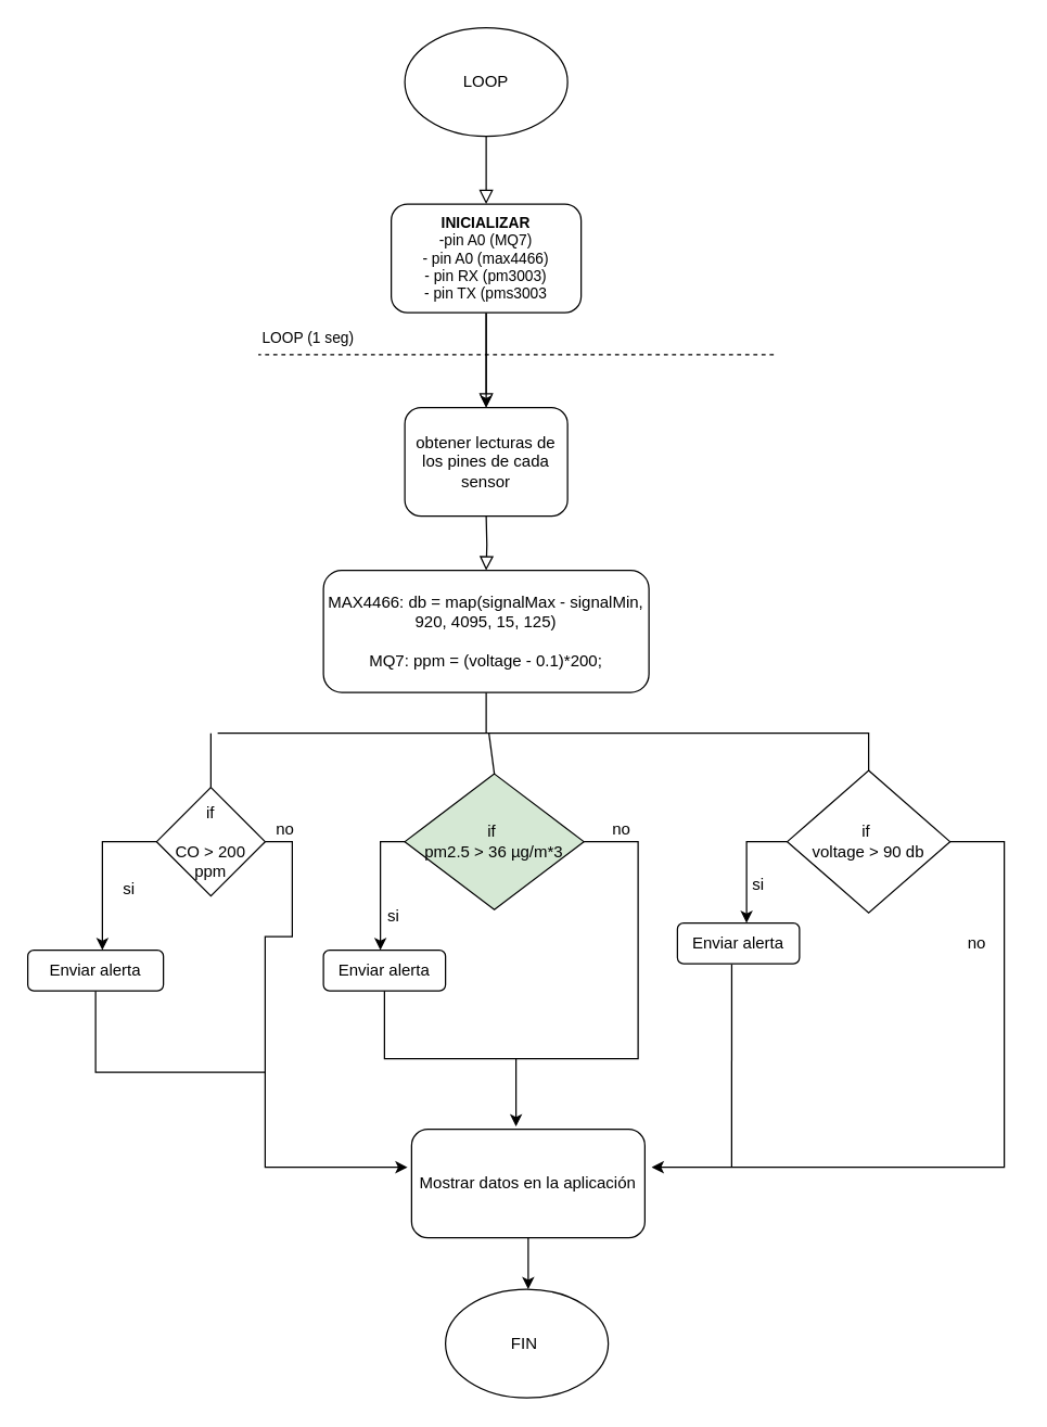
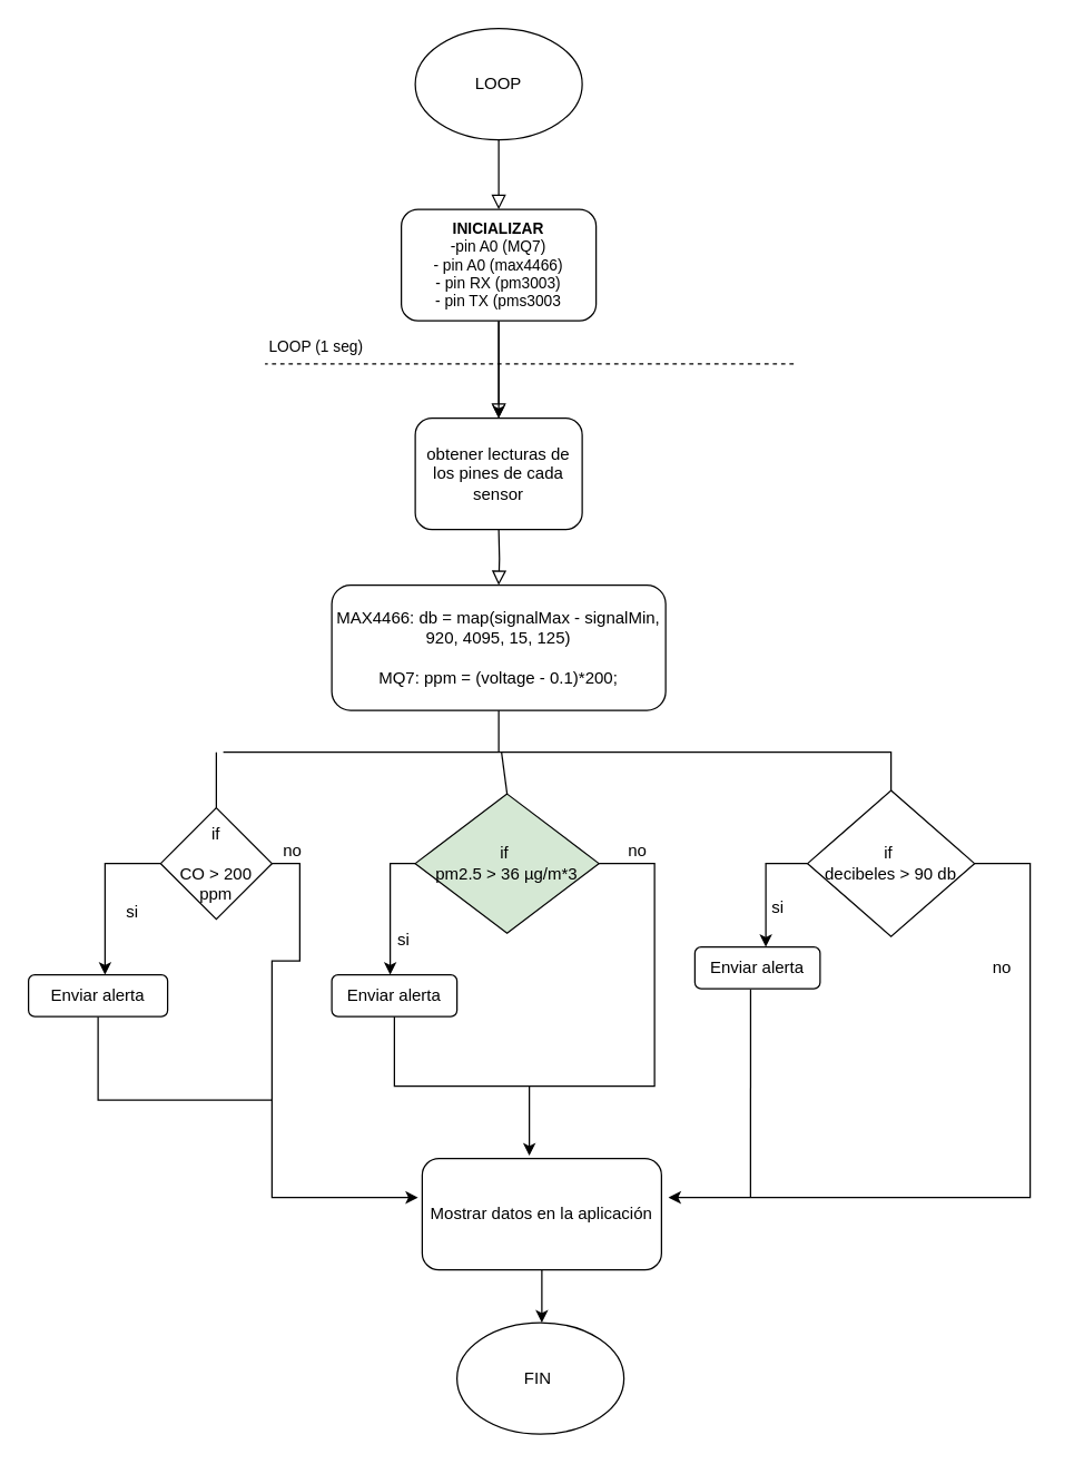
  <mxCell id="0" />
  <mxCell id="1" parent="0" />
  <mxCell id="2" value="" style="rounded=0;html=1;jettySize=auto;orthogonalLoop=1;fontSize=11;endArrow=block;endFill=0;endSize=8;strokeWidth=1;shadow=0;labelBackgroundColor=none;edgeStyle=orthogonalEdgeStyle;" parent="1" edge="1"><mxGeometry relative="1" as="geometry"><mxPoint x="358" y="100" as="sourcePoint" /><mxPoint x="358" y="150" as="targetPoint" /></mxGeometry></mxCell>
  <mxCell id="3" value="" style="rounded=0;html=1;jettySize=auto;orthogonalLoop=1;fontSize=11;endArrow=block;endFill=0;endSize=8;strokeWidth=1;shadow=0;labelBackgroundColor=none;edgeStyle=orthogonalEdgeStyle;" parent="1" edge="1"><mxGeometry y="20" relative="1" as="geometry"><mxPoint as="offset" /><mxPoint x="358" y="230" as="sourcePoint" /><mxPoint x="358" y="300" as="targetPoint" /></mxGeometry></mxCell>
  <mxCell id="4" value="" style="rounded=0;html=1;jettySize=auto;orthogonalLoop=1;fontSize=11;endArrow=block;endFill=0;endSize=8;strokeWidth=1;shadow=0;labelBackgroundColor=none;edgeStyle=orthogonalEdgeStyle;" parent="1" target="5" edge="1"><mxGeometry x="0.333" y="20" relative="1" as="geometry"><mxPoint as="offset" /><mxPoint x="358" y="380" as="sourcePoint" /></mxGeometry></mxCell>
  <mxCell id="5" value="MAX4466: db = map(signalMax - signalMin, 920, 4095, 15, 125)&lt;div&gt;&lt;br&gt;&lt;/div&gt;&lt;div&gt;MQ7: ppm = (voltage - 0.1)*200;&lt;/div&gt;" style="rounded=1;whiteSpace=wrap;html=1;fontSize=12;glass=0;strokeWidth=1;shadow=0;" parent="1" vertex="1"><mxGeometry x="238" y="420" width="240" height="90" as="geometry" /></mxCell>
  <mxCell id="6" value="LOOP" style="ellipse;whiteSpace=wrap;html=1;" parent="1" vertex="1"><mxGeometry x="298" y="20" width="120" height="80" as="geometry" /></mxCell>
  <mxCell id="7" style="edgeStyle=orthogonalEdgeStyle;rounded=0;orthogonalLoop=1;jettySize=auto;html=1;" edge="1" parent="1" source="8"><mxGeometry relative="1" as="geometry"><mxPoint x="358" y="300" as="targetPoint" /></mxGeometry></mxCell>
  <mxCell id="8" value="&lt;div style=&quot;font-size: 11px;&quot;&gt;&lt;span style=&quot;background-color: initial;&quot;&gt;&lt;font style=&quot;font-size: 11px;&quot;&gt;&lt;b&gt;INICIALIZAR&lt;/b&gt;&lt;/font&gt;&lt;/span&gt;&lt;/div&gt;&lt;div style=&quot;font-size: 11px;&quot;&gt;&lt;font style=&quot;font-size: 11px;&quot;&gt;&lt;span style=&quot;background-color: initial;&quot;&gt;-pin A0 (MQ7)&lt;/span&gt;&lt;br&gt;&lt;/font&gt;&lt;/div&gt;&lt;div style=&quot;font-size: 11px;&quot;&gt;&lt;div style=&quot;&quot;&gt;&lt;div style=&quot;&quot;&gt;&lt;font style=&quot;font-size: 11px;&quot;&gt;- pin A0 (max4466)&lt;/font&gt;&lt;/div&gt;&lt;div style=&quot;&quot;&gt;&lt;font style=&quot;font-size: 11px;&quot;&gt;- pin RX (pm3003)&lt;/font&gt;&lt;/div&gt;&lt;div style=&quot;&quot;&gt;&lt;font style=&quot;font-size: 11px;&quot;&gt;- pin TX (pms3003&lt;/font&gt;&lt;/div&gt;&lt;/div&gt;&lt;/div&gt;" style="rounded=1;whiteSpace=wrap;html=1;align=center;" vertex="1" parent="1"><mxGeometry x="288" y="150" width="140" height="80" as="geometry" /></mxCell>
  <mxCell id="9" value="" style="endArrow=none;dashed=1;html=1;rounded=0;" edge="1" parent="1"><mxGeometry width="50" height="50" relative="1" as="geometry"><mxPoint x="570" y="261" as="sourcePoint" /><mxPoint x="190" y="261" as="targetPoint" /></mxGeometry></mxCell>
  <mxCell id="10" value="&lt;font style=&quot;font-size: 11px;&quot;&gt;LOOP (1 seg)&lt;/font&gt;" style="text;strokeColor=none;align=center;fillColor=none;html=1;verticalAlign=middle;whiteSpace=wrap;rounded=0;strokeWidth=0;" vertex="1" parent="1"><mxGeometry x="182" y="234" width="90" height="30" as="geometry" /></mxCell>
  <mxCell id="11" value="obtener lecturas de los pines de cada sensor" style="rounded=1;whiteSpace=wrap;html=1;" vertex="1" parent="1"><mxGeometry x="298" y="300" width="120" height="80" as="geometry" /></mxCell>
  <mxCell id="12" value="" style="endArrow=none;html=1;rounded=0;entryX=0.5;entryY=1;entryDx=0;entryDy=0;" edge="1" parent="1" target="5"><mxGeometry width="50" height="50" relative="1" as="geometry"><mxPoint x="358" y="540" as="sourcePoint" /><mxPoint x="370" y="420" as="targetPoint" /></mxGeometry></mxCell>
  <mxCell id="13" value="" style="endArrow=none;html=1;rounded=0;exitX=0.5;exitY=0;exitDx=0;exitDy=0;" edge="1" parent="1" source="19"><mxGeometry width="50" height="50" relative="1" as="geometry"><mxPoint x="620" y="540" as="sourcePoint" /><mxPoint x="160" y="540" as="targetPoint" /><Array as="points"><mxPoint x="640" y="540" /></Array></mxGeometry></mxCell>
  <mxCell id="14" value="" style="endArrow=none;html=1;rounded=0;entryX=0.5;entryY=0;entryDx=0;entryDy=0;" edge="1" parent="1" target="18"><mxGeometry width="50" height="50" relative="1" as="geometry"><mxPoint x="360" y="540" as="sourcePoint" /><mxPoint x="358" y="580" as="targetPoint" /></mxGeometry></mxCell>
  <mxCell id="15" value="" style="endArrow=none;html=1;rounded=0;" edge="1" parent="1" source="17"><mxGeometry width="50" height="50" relative="1" as="geometry"><mxPoint x="155" y="540" as="sourcePoint" /><mxPoint x="155" y="580" as="targetPoint" /></mxGeometry></mxCell>
  <mxCell id="16" value="" style="endArrow=none;html=1;rounded=0;" edge="1" parent="1" target="17"><mxGeometry width="50" height="50" relative="1" as="geometry"><mxPoint x="155" y="540" as="sourcePoint" /><mxPoint x="180" y="580" as="targetPoint" /></mxGeometry></mxCell>
  <mxCell id="17" value="if&lt;div&gt;&lt;br&gt;&lt;/div&gt;&lt;div&gt;CO &amp;gt; 200 ppm&lt;/div&gt;" style="rhombus;whiteSpace=wrap;html=1;" vertex="1" parent="1"><mxGeometry x="115" y="580" width="80" height="80" as="geometry" /></mxCell>
  <mxCell id="18" value="if&amp;nbsp;&lt;div&gt;pm2.5 &amp;gt; 36&amp;nbsp;µg/m*3&lt;/div&gt;" style="rhombus;whiteSpace=wrap;html=1;fillColor=#d5e8d4;" vertex="1" parent="1"><mxGeometry x="298" y="570" width="132" height="100" as="geometry" /></mxCell>
- <mxCell id="19" value="if&amp;nbsp;&lt;div&gt;voltage &amp;gt; 90 db&lt;/div&gt;" style="rhombus;whiteSpace=wrap;html=1;" vertex="1" parent="1"><mxGeometry x="580" y="567.5" width="120" height="105" as="geometry" /></mxCell>
+ <mxCell id="19" value="if&amp;nbsp;&lt;div&gt;decibeles &amp;gt; 90 db&lt;/div&gt;" style="rhombus;whiteSpace=wrap;html=1;" vertex="1" parent="1"><mxGeometry x="580" y="567.5" width="120" height="105" as="geometry" /></mxCell>
  <mxCell id="20" value="" style="endArrow=classic;html=1;rounded=0;exitX=1;exitY=0.5;exitDx=0;exitDy=0;" edge="1" parent="1" source="17"><mxGeometry width="50" height="50" relative="1" as="geometry"><mxPoint x="205" y="670" as="sourcePoint" /><mxPoint x="300" y="860" as="targetPoint" /><Array as="points"><mxPoint x="215" y="620" /><mxPoint x="215" y="690" /><mxPoint x="195" y="690" /><mxPoint x="195" y="860" /></Array></mxGeometry></mxCell>
  <mxCell id="21" value="" style="endArrow=classic;html=1;rounded=0;exitX=0;exitY=0.5;exitDx=0;exitDy=0;" edge="1" parent="1" source="17"><mxGeometry width="50" height="50" relative="1" as="geometry"><mxPoint x="75" y="830" as="sourcePoint" /><mxPoint x="75" y="700" as="targetPoint" /><Array as="points"><mxPoint x="75" y="620" /></Array></mxGeometry></mxCell>
  <mxCell id="22" value="si" style="text;html=1;align=center;verticalAlign=middle;whiteSpace=wrap;rounded=0;" vertex="1" parent="1"><mxGeometry x="65" y="640" width="60" height="30" as="geometry" /></mxCell>
  <mxCell id="23" value="no" style="text;html=1;align=center;verticalAlign=middle;whiteSpace=wrap;rounded=0;" vertex="1" parent="1"><mxGeometry x="180" y="596" width="60" height="30" as="geometry" /></mxCell>
  <mxCell id="24" value="" style="endArrow=none;html=1;rounded=0;entryX=0.5;entryY=1;entryDx=0;entryDy=0;" edge="1" parent="1" source="26"><mxGeometry width="50" height="50" relative="1" as="geometry"><mxPoint x="195" y="790" as="sourcePoint" /><mxPoint x="75" y="730" as="targetPoint" /><Array as="points" /></mxGeometry></mxCell>
  <mxCell id="25" value="" style="endArrow=none;html=1;rounded=0;entryX=0.5;entryY=1;entryDx=0;entryDy=0;" edge="1" parent="1" target="26"><mxGeometry width="50" height="50" relative="1" as="geometry"><mxPoint x="195" y="790" as="sourcePoint" /><mxPoint x="75" y="730" as="targetPoint" /><Array as="points"><mxPoint x="70" y="790" /></Array></mxGeometry></mxCell>
  <mxCell id="26" value="Enviar alerta" style="rounded=1;whiteSpace=wrap;html=1;" vertex="1" parent="1"><mxGeometry y="700" width="100" height="30" as="geometry" x="20" /></mxCell>
  <mxCell id="27" value="" style="endArrow=classic;html=1;rounded=0;exitX=0;exitY=0.5;exitDx=0;exitDy=0;" edge="1" parent="1" source="18"><mxGeometry width="50" height="50" relative="1" as="geometry"><mxPoint x="330" y="690" as="sourcePoint" /><mxPoint x="280" y="700" as="targetPoint" /><Array as="points"><mxPoint x="280" y="620" /></Array></mxGeometry></mxCell>
  <mxCell id="28" value="si" style="text;html=1;align=center;verticalAlign=middle;whiteSpace=wrap;rounded=0;" vertex="1" parent="1"><mxGeometry x="260" y="660" width="60" height="30" as="geometry" /></mxCell>
  <mxCell id="29" value="" style="endArrow=classic;html=1;rounded=0;exitX=1;exitY=0.5;exitDx=0;exitDy=0;" edge="1" parent="1" source="18"><mxGeometry width="50" height="50" relative="1" as="geometry"><mxPoint x="330" y="690" as="sourcePoint" /><mxPoint x="380" y="830" as="targetPoint" /><Array as="points"><mxPoint x="470" y="620" /><mxPoint x="470" y="780" /><mxPoint x="380" y="780" /></Array></mxGeometry></mxCell>
  <mxCell id="30" value="no" style="text;html=1;align=center;verticalAlign=middle;whiteSpace=wrap;rounded=0;" vertex="1" parent="1"><mxGeometry x="428" y="596" width="60" height="30" as="geometry" /></mxCell>
  <mxCell id="31" value="Enviar alerta" style="rounded=1;whiteSpace=wrap;html=1;" vertex="1" parent="1"><mxGeometry x="238" y="700" width="90" height="30" as="geometry" /></mxCell>
  <mxCell id="32" value="" style="endArrow=none;html=1;rounded=0;exitX=0.5;exitY=1;exitDx=0;exitDy=0;" edge="1" parent="1" source="31"><mxGeometry width="50" height="50" relative="1" as="geometry"><mxPoint x="230" y="720" as="sourcePoint" /><mxPoint x="380" y="780" as="targetPoint" /><Array as="points"><mxPoint x="283" y="780" /><mxPoint x="380" y="780" /></Array></mxGeometry></mxCell>
  <mxCell id="33" value="" style="endArrow=classic;html=1;rounded=0;exitX=0;exitY=0.5;exitDx=0;exitDy=0;" edge="1" parent="1" source="19"><mxGeometry width="50" height="50" relative="1" as="geometry"><mxPoint x="360" y="610" as="sourcePoint" /><mxPoint x="550" y="680" as="targetPoint" /><Array as="points"><mxPoint x="550" y="620" /></Array></mxGeometry></mxCell>
  <mxCell id="34" value="si" style="text;html=1;align=center;verticalAlign=middle;whiteSpace=wrap;rounded=0;" vertex="1" parent="1"><mxGeometry x="529" y="637" width="60" height="30" as="geometry" /></mxCell>
  <mxCell id="35" value="Enviar alerta" style="rounded=1;whiteSpace=wrap;html=1;" vertex="1" parent="1"><mxGeometry x="499" y="680" width="90" height="30" as="geometry" /></mxCell>
  <mxCell id="36" value="" style="endArrow=classic;html=1;rounded=0;exitX=1;exitY=0.5;exitDx=0;exitDy=0;" edge="1" parent="1" source="19"><mxGeometry width="50" height="50" relative="1" as="geometry"><mxPoint x="650" y="630" as="sourcePoint" /><mxPoint x="480" y="860" as="targetPoint" /><Array as="points"><mxPoint x="740" y="620" /><mxPoint x="740" y="860" /></Array></mxGeometry></mxCell>
  <mxCell id="37" value="" style="endArrow=none;html=1;rounded=0;entryX=0.445;entryY=1.016;entryDx=0;entryDy=0;entryPerimeter=0;" edge="1" parent="1" target="35"><mxGeometry width="50" height="50" relative="1" as="geometry"><mxPoint x="539" y="860" as="sourcePoint" /><mxPoint x="660" y="800" as="targetPoint" /></mxGeometry></mxCell>
  <mxCell id="38" value="no" style="text;html=1;align=center;verticalAlign=middle;whiteSpace=wrap;rounded=0;" vertex="1" parent="1"><mxGeometry x="690" y="680" width="60" height="30" as="geometry" /></mxCell>
  <mxCell id="39" value="Mostrar datos en la aplicación" style="rounded=1;whiteSpace=wrap;html=1;" vertex="1" parent="1"><mxGeometry x="303" y="832" width="172" height="80" as="geometry" /></mxCell>
  <mxCell id="40" value="" style="endArrow=classic;html=1;rounded=0;exitX=0.5;exitY=1;exitDx=0;exitDy=0;" edge="1" parent="1" source="39"><mxGeometry width="50" height="50" relative="1" as="geometry"><mxPoint x="430" y="910" as="sourcePoint" /><mxPoint x="389" y="950" as="targetPoint" /></mxGeometry></mxCell>
  <mxCell id="41" value="FIN&amp;nbsp;" style="ellipse;whiteSpace=wrap;html=1;" vertex="1" parent="1"><mxGeometry x="328" y="950" width="120" height="80" as="geometry" /></mxCell>
